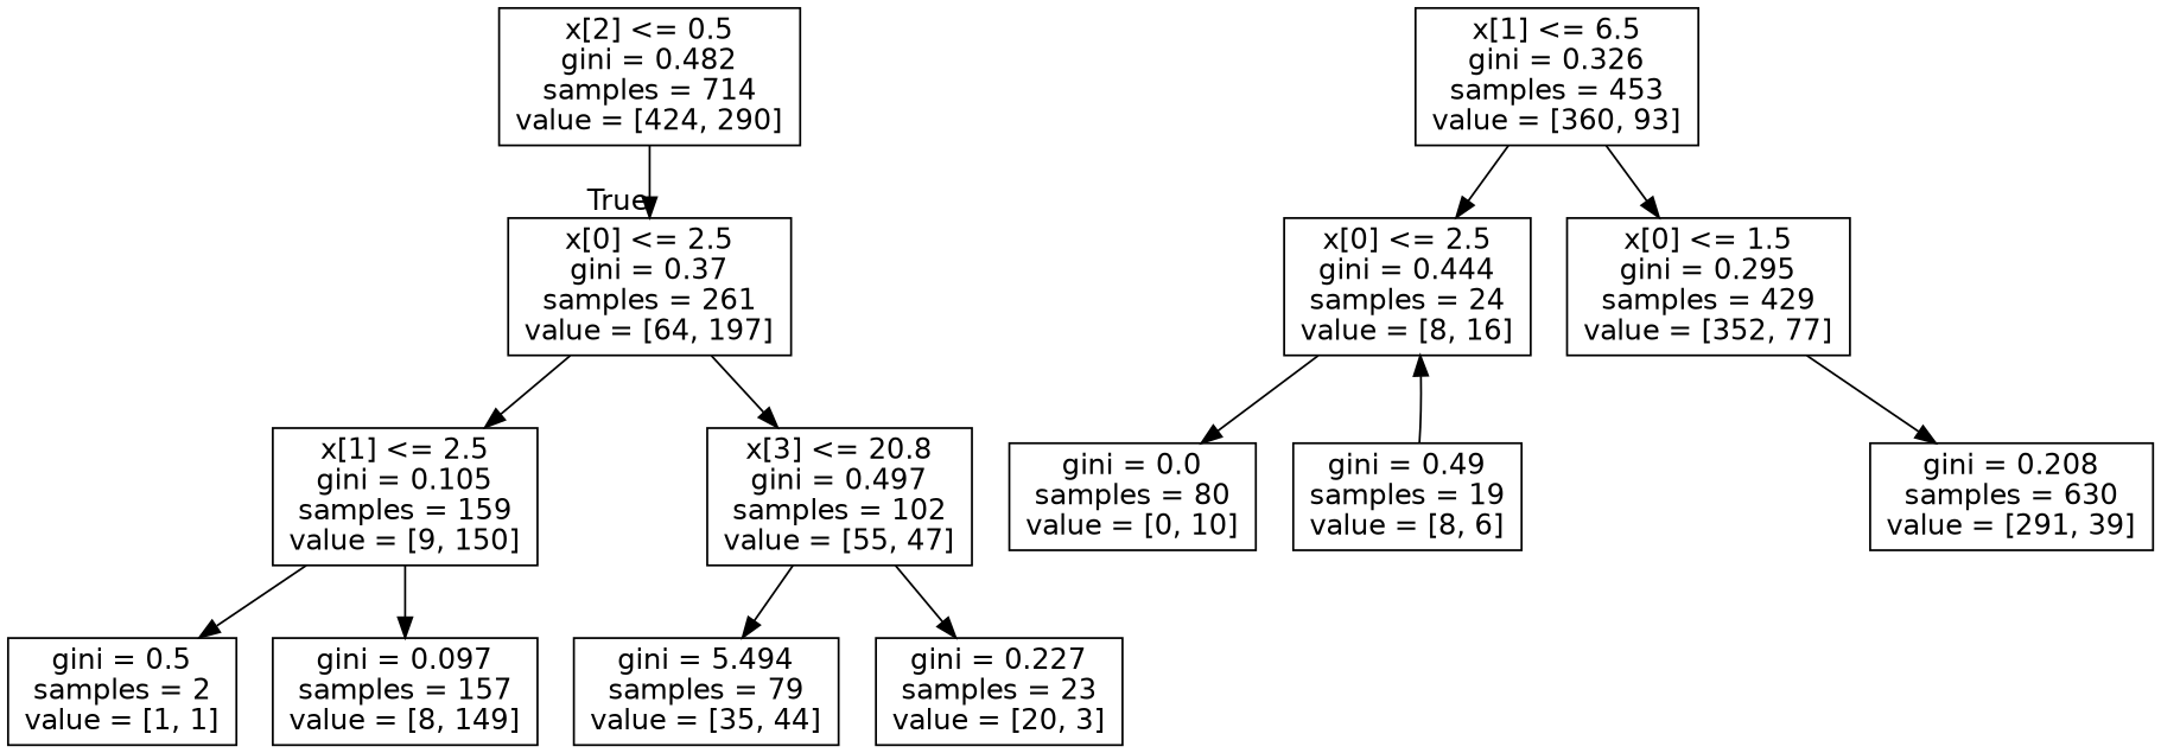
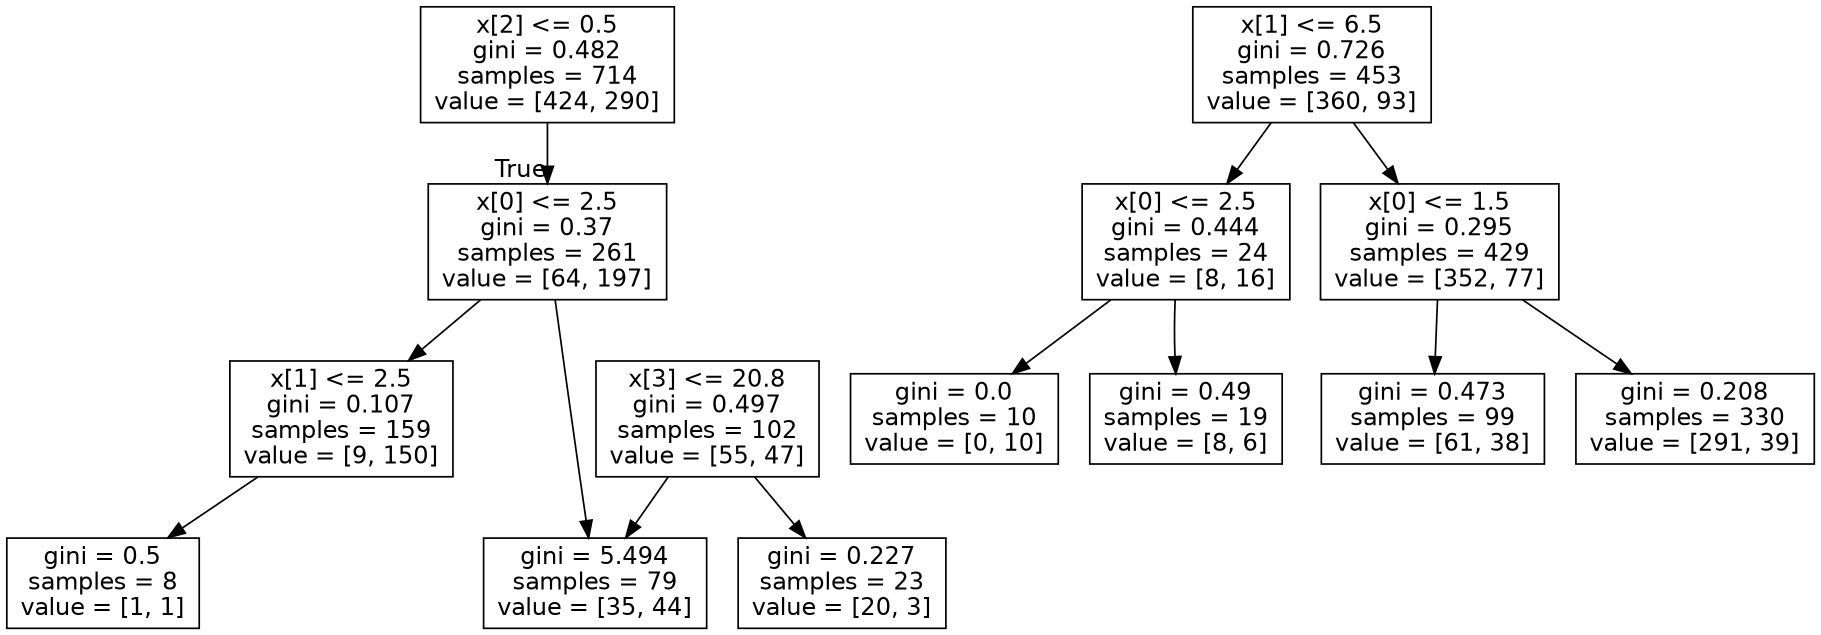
  digraph {
    node [fontname=helvetica shape=box]
    edge [fontname=helvetica]
    n1 [label="x[2] <= 0.5\ngini = 0.482\nsamples = 714\nvalue = [424, 290]"]
    n2 [label="x[0] <= 2.5\ngini = 0.37\nsamples = 261\nvalue = [64, 197]"]
-   n3 [label="x[1] <= 2.5\ngini = 0.105\nsamples = 159\nvalue = [9, 150]"]
+   n3 [label="x[1] <= 2.5\ngini = 0.107\nsamples = 159\nvalue = [9, 150]"]
    n4 [label="x[3] <= 20.8\ngini = 0.497\nsamples = 102\nvalue = [55, 47]"]
-   n5 [label="x[1] <= 6.5\ngini = 0.326\nsamples = 453\nvalue = [360, 93]"]
+   n5 [label="x[1] <= 6.5\ngini = 0.726\nsamples = 453\nvalue = [360, 93]"]
    n6 [label="x[0] <= 2.5\ngini = 0.444\nsamples = 24\nvalue = [8, 16]"]
    n7 [label="x[0] <= 1.5\ngini = 0.295\nsamples = 429\nvalue = [352, 77]"]
-   n8 [label="gini = 0.5\nsamples = 2\nvalue = [1, 1]"]
-   n9 [label="gini = 0.097\nsamples = 157\nvalue = [8, 149]"]
+   n8 [label="gini = 0.5\nsamples = 8\nvalue = [1, 1]"]
    n10 [label="gini = 5.494\nsamples = 79\nvalue = [35, 44]"]
    n11 [label="gini = 0.227\nsamples = 23\nvalue = [20, 3]"]
-   n12 [label="gini = 0.0\nsamples = 80\nvalue = [0, 10]"]
+   n12 [label="gini = 0.0\nsamples = 10\nvalue = [0, 10]"]
    n13 [label="gini = 0.49\nsamples = 19\nvalue = [8, 6]"]
-   n15 [label="gini = 0.208\nsamples = 630\nvalue = [291, 39]"]
+   n14 [label="gini = 0.473\nsamples = 99\nvalue = [61, 38]"]
+   n15 [label="gini = 0.208\nsamples = 330\nvalue = [291, 39]"]
    n1 -> n2 [headlabel=True labelangle=45 labeldistance=2.5]
    n2 -> n3
-   n2 -> n4
+   n2 -> n10
    n3 -> n8
-   n3 -> n9
    n4 -> n10
    n4 -> n11
    n5 -> n6
    n5 -> n7
    n6 -> n12
-   n13 -> n6
+   n6 -> n13
+   n7 -> n14
    n7 -> n15
  }
